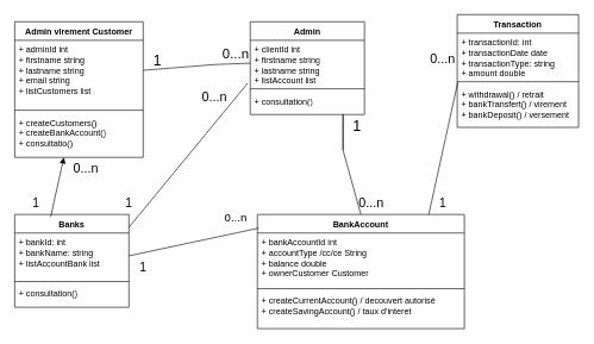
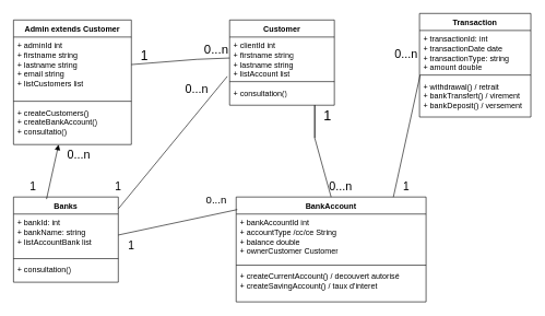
  <mxCell id="0" />
  <mxCell id="1" parent="0" />
  <mxCell id="2" value="Transaction" style="swimlane;fontStyle=1;align=center;verticalAlign=top;childLayout=stackLayout;horizontal=1;startSize=26;horizontalStack=0;resizeParent=1;resizeParentMax=0;resizeLast=0;collapsible=1;marginBottom=0;whiteSpace=wrap;html=1;" parent="1" vertex="1"><mxGeometry x="640" y="20" width="170" height="158" as="geometry" /></mxCell>
  <mxCell id="3" value="+ transactionId: int&lt;div&gt;+ transactionDate date&lt;/div&gt;&lt;div&gt;+ transactionType: string&lt;/div&gt;&lt;div&gt;+ amount double&lt;/div&gt;" style="text;strokeColor=none;fillColor=none;align=left;verticalAlign=top;spacingLeft=4;spacingRight=4;overflow=hidden;rotatable=0;points=[[0,0.5],[1,0.5]];portConstraint=eastwest;whiteSpace=wrap;html=1;" parent="2" vertex="1"><mxGeometry y="26" width="170" height="64" as="geometry" /></mxCell>
  <mxCell id="4" value="" style="line;strokeWidth=1;fillColor=none;align=left;verticalAlign=middle;spacingTop=-1;spacingLeft=3;spacingRight=3;rotatable=0;labelPosition=right;points=[];portConstraint=eastwest;strokeColor=inherit;" parent="2" vertex="1"><mxGeometry y="90" width="170" height="8" as="geometry" /></mxCell>
  <mxCell id="5" value="+ withdrawal() / retrait&lt;div&gt;+ bankTransfert() / virement&lt;/div&gt;&lt;div&gt;+ bankDeposit() / versement&lt;/div&gt;" style="text;strokeColor=none;fillColor=none;align=left;verticalAlign=top;spacingLeft=4;spacingRight=4;overflow=hidden;rotatable=0;points=[[0,0.5],[1,0.5]];portConstraint=eastwest;whiteSpace=wrap;html=1;" parent="2" vertex="1"><mxGeometry y="98" width="170" height="60" as="geometry" /></mxCell>
- <mxCell id="6" value="Admin" style="swimlane;fontStyle=1;align=center;verticalAlign=top;childLayout=stackLayout;horizontal=1;startSize=26;horizontalStack=0;resizeParent=1;resizeParentMax=0;resizeLast=0;collapsible=1;marginBottom=0;whiteSpace=wrap;html=1;" parent="1" vertex="1"><mxGeometry x="350" y="30" width="160" height="130" as="geometry" /></mxCell>
+ <mxCell id="6" value="Customer" style="swimlane;fontStyle=1;align=center;verticalAlign=top;childLayout=stackLayout;horizontal=1;startSize=26;horizontalStack=0;resizeParent=1;resizeParentMax=0;resizeLast=0;collapsible=1;marginBottom=0;whiteSpace=wrap;html=1;" parent="1" vertex="1"><mxGeometry x="350" y="30" width="160" height="130" as="geometry" /></mxCell>
  <mxCell id="7" value="+ clientId int&lt;div&gt;+ firstname string&lt;/div&gt;&lt;div&gt;+ lastname string&lt;/div&gt;&lt;div&gt;+ listAccount list&lt;/div&gt;" style="text;strokeColor=none;fillColor=none;align=left;verticalAlign=top;spacingLeft=4;spacingRight=4;overflow=hidden;rotatable=0;points=[[0,0.5],[1,0.5]];portConstraint=eastwest;whiteSpace=wrap;html=1;" parent="6" vertex="1"><mxGeometry y="26" width="160" height="64" as="geometry" /></mxCell>
  <mxCell id="8" value="" style="line;strokeWidth=1;fillColor=none;align=left;verticalAlign=middle;spacingTop=-1;spacingLeft=3;spacingRight=3;rotatable=0;labelPosition=right;points=[];portConstraint=eastwest;strokeColor=inherit;" parent="6" vertex="1"><mxGeometry y="90" width="160" height="8" as="geometry" /></mxCell>
  <mxCell id="9" value="+ consultation()" style="text;strokeColor=none;fillColor=none;align=left;verticalAlign=top;spacingLeft=4;spacingRight=4;overflow=hidden;rotatable=0;points=[[0,0.5],[1,0.5]];portConstraint=eastwest;whiteSpace=wrap;html=1;" parent="6" vertex="1"><mxGeometry y="98" width="160" height="32" as="geometry" /></mxCell>
  <mxCell id="10" value="BankAccount" style="swimlane;fontStyle=1;align=center;verticalAlign=top;childLayout=stackLayout;horizontal=1;startSize=26;horizontalStack=0;resizeParent=1;resizeParentMax=0;resizeLast=0;collapsible=1;marginBottom=0;whiteSpace=wrap;html=1;" parent="1" vertex="1"><mxGeometry x="360" y="300" width="290" height="160" as="geometry" /></mxCell>
  <mxCell id="11" value="&lt;div&gt;+ bankAccountId int&lt;/div&gt;+ accountType /cc/ce String&lt;div&gt;+ balance double&lt;/div&gt;&lt;div&gt;+ ownerCustomer Customer&lt;/div&gt;" style="text;strokeColor=none;fillColor=none;align=left;verticalAlign=top;spacingLeft=4;spacingRight=4;overflow=hidden;rotatable=0;points=[[0,0.5],[1,0.5]];portConstraint=eastwest;whiteSpace=wrap;html=1;" parent="10" vertex="1"><mxGeometry y="26" width="290" height="74" as="geometry" /></mxCell>
  <mxCell id="12" value="" style="line;strokeWidth=1;fillColor=none;align=left;verticalAlign=middle;spacingTop=-1;spacingLeft=3;spacingRight=3;rotatable=0;labelPosition=right;points=[];portConstraint=eastwest;strokeColor=inherit;" parent="10" vertex="1"><mxGeometry y="100" width="290" height="8" as="geometry" /></mxCell>
  <mxCell id="13" value="+ createCurrentAccount() / decouvert autorisé&lt;div&gt;+ createSavingAccount() / taux d'interet&lt;/div&gt;" style="text;strokeColor=none;fillColor=none;align=left;verticalAlign=top;spacingLeft=4;spacingRight=4;overflow=hidden;rotatable=0;points=[[0,0.5],[1,0.5]];portConstraint=eastwest;whiteSpace=wrap;html=1;" parent="10" vertex="1"><mxGeometry y="108" width="290" height="52" as="geometry" /></mxCell>
- <mxCell id="14" value="Admin virement Customer" style="swimlane;fontStyle=1;align=center;verticalAlign=top;childLayout=stackLayout;horizontal=1;startSize=26;horizontalStack=0;resizeParent=1;resizeParentMax=0;resizeLast=0;collapsible=1;marginBottom=0;whiteSpace=wrap;html=1;" parent="1" vertex="1"><mxGeometry x="20" y="30" width="180" height="190" as="geometry" /></mxCell>
+ <mxCell id="14" value="Admin extends Customer" style="swimlane;fontStyle=1;align=center;verticalAlign=top;childLayout=stackLayout;horizontal=1;startSize=26;horizontalStack=0;resizeParent=1;resizeParentMax=0;resizeLast=0;collapsible=1;marginBottom=0;whiteSpace=wrap;html=1;" parent="1" vertex="1"><mxGeometry x="20" y="30" width="180" height="190" as="geometry" /></mxCell>
  <mxCell id="15" value="+ adminId int&lt;div&gt;+ firstname string&lt;/div&gt;&lt;div&gt;+ lastname string&lt;/div&gt;&lt;div&gt;+ email string&lt;/div&gt;&lt;div&gt;+ listCustomers list&lt;/div&gt;" style="text;strokeColor=none;fillColor=none;align=left;verticalAlign=top;spacingLeft=4;spacingRight=4;overflow=hidden;rotatable=0;points=[[0,0.5],[1,0.5]];portConstraint=eastwest;whiteSpace=wrap;html=1;" parent="14" vertex="1"><mxGeometry y="26" width="180" height="94" as="geometry" /></mxCell>
  <mxCell id="16" value="" style="line;strokeWidth=1;fillColor=none;align=left;verticalAlign=middle;spacingTop=-1;spacingLeft=3;spacingRight=3;rotatable=0;labelPosition=right;points=[];portConstraint=eastwest;strokeColor=inherit;" parent="14" vertex="1"><mxGeometry y="120" width="180" height="8" as="geometry" /></mxCell>
  <mxCell id="17" value="+ createCustomers()&lt;div&gt;+ createBankAccount()&lt;/div&gt;&lt;div&gt;+ consultatio()&lt;/div&gt;" style="text;strokeColor=none;fillColor=none;align=left;verticalAlign=top;spacingLeft=4;spacingRight=4;overflow=hidden;rotatable=0;points=[[0,0.5],[1,0.5]];portConstraint=eastwest;whiteSpace=wrap;html=1;" parent="14" vertex="1"><mxGeometry y="128" width="180" height="62" as="geometry" /></mxCell>
  <mxCell id="18" value="" style="endArrow=none;html=1;rounded=0;entryX=0.005;entryY=-0.058;entryDx=0;entryDy=0;entryPerimeter=0;exitX=0.828;exitY=0;exitDx=0;exitDy=0;exitPerimeter=0;" parent="1" source="10" target="5" edge="1"><mxGeometry width="50" height="50" relative="1" as="geometry"><mxPoint x="510" y="100" as="sourcePoint" /><mxPoint x="560" y="50" as="targetPoint" /></mxGeometry></mxCell>
  <mxCell id="19" value="" style="endArrow=none;html=1;rounded=0;entryX=0.5;entryY=0;entryDx=0;entryDy=0;" parent="1" target="10" edge="1"><mxGeometry width="50" height="50" relative="1" as="geometry"><mxPoint x="480" y="210" as="sourcePoint" /><mxPoint x="510" y="180" as="targetPoint" /><Array as="points"><mxPoint x="480" y="160" /><mxPoint x="480" y="210" /></Array></mxGeometry></mxCell>
  <mxCell id="20" value="" style="endArrow=none;html=1;rounded=0;entryX=0;entryY=0.5;entryDx=0;entryDy=0;exitX=0;exitY=1;exitDx=0;exitDy=0;strokeColor=default;" parent="1" source="23" target="7" edge="1"><mxGeometry width="50" height="50" relative="1" as="geometry"><mxPoint x="240" y="110" as="sourcePoint" /><mxPoint x="290" y="60" as="targetPoint" /></mxGeometry></mxCell>
  <mxCell id="21" value="&lt;font style=&quot;font-size: 20px;&quot;&gt;1&lt;/font&gt;" style="text;strokeColor=none;align=center;fillColor=none;html=1;verticalAlign=middle;whiteSpace=wrap;rounded=0;" parent="1" vertex="1"><mxGeometry x="190" y="68" width="60" height="30" as="geometry" /></mxCell>
  <mxCell id="22" value="" style="endArrow=none;html=1;rounded=0;entryX=0;entryY=1;entryDx=0;entryDy=0;strokeColor=default;" parent="1" target="23" edge="1"><mxGeometry width="50" height="50" relative="1" as="geometry"><mxPoint x="200" y="98" as="sourcePoint" /><mxPoint x="350" y="88" as="targetPoint" /></mxGeometry></mxCell>
  <mxCell id="23" value="&lt;font style=&quot;font-size: 19px;&quot;&gt;0...n&lt;/font&gt;" style="text;strokeColor=none;align=center;fillColor=none;html=1;verticalAlign=middle;whiteSpace=wrap;rounded=0;" parent="1" vertex="1"><mxGeometry x="300" y="60" width="60" height="30" as="geometry" /></mxCell>
  <mxCell id="24" value="&lt;font style=&quot;font-size: 21px;&quot;&gt;1&lt;/font&gt;" style="text;strokeColor=none;align=center;fillColor=none;html=1;verticalAlign=middle;whiteSpace=wrap;rounded=0;" parent="1" vertex="1"><mxGeometry x="470" y="160" width="60" height="30" as="geometry" /></mxCell>
  <mxCell id="25" value="&lt;font style=&quot;font-size: 18px;&quot;&gt;0...n&lt;/font&gt;" style="text;strokeColor=none;align=center;fillColor=none;html=1;verticalAlign=middle;whiteSpace=wrap;rounded=0;" parent="1" vertex="1"><mxGeometry x="490" y="270" width="60" height="30" as="geometry" /></mxCell>
  <mxCell id="26" value="&lt;font style=&quot;font-size: 17px;&quot;&gt;1&lt;/font&gt;" style="text;strokeColor=none;align=center;fillColor=none;html=1;verticalAlign=middle;whiteSpace=wrap;rounded=0;" parent="1" vertex="1"><mxGeometry x="590" y="270" width="60" height="30" as="geometry" /></mxCell>
  <mxCell id="27" value="&lt;font style=&quot;font-size: 18px;&quot;&gt;0...n&lt;/font&gt;" style="text;strokeColor=none;align=center;fillColor=none;html=1;verticalAlign=middle;whiteSpace=wrap;rounded=0;" parent="1" vertex="1"><mxGeometry x="590" y="68" width="60" height="30" as="geometry" /></mxCell>
  <mxCell id="28" value="Banks" style="swimlane;fontStyle=1;align=center;verticalAlign=top;childLayout=stackLayout;horizontal=1;startSize=26;horizontalStack=0;resizeParent=1;resizeParentMax=0;resizeLast=0;collapsible=1;marginBottom=0;whiteSpace=wrap;html=1;" vertex="1" parent="1"><mxGeometry x="20" y="300" width="160" height="130" as="geometry" /></mxCell>
  <mxCell id="29" value="+ bankId: int&lt;div&gt;+ bankName: string&lt;/div&gt;&lt;div&gt;+ listAccountBank list&lt;/div&gt;" style="text;strokeColor=none;fillColor=none;align=left;verticalAlign=top;spacingLeft=4;spacingRight=4;overflow=hidden;rotatable=0;points=[[0,0.5],[1,0.5]];portConstraint=eastwest;whiteSpace=wrap;html=1;" vertex="1" parent="28"><mxGeometry y="26" width="160" height="64" as="geometry" /></mxCell>
  <mxCell id="30" value="" style="line;strokeWidth=1;fillColor=none;align=left;verticalAlign=middle;spacingTop=-1;spacingLeft=3;spacingRight=3;rotatable=0;labelPosition=right;points=[];portConstraint=eastwest;strokeColor=inherit;" vertex="1" parent="28"><mxGeometry y="90" width="160" height="8" as="geometry" /></mxCell>
  <mxCell id="31" value="+ consultation()" style="text;strokeColor=none;fillColor=none;align=left;verticalAlign=top;spacingLeft=4;spacingRight=4;overflow=hidden;rotatable=0;points=[[0,0.5],[1,0.5]];portConstraint=eastwest;whiteSpace=wrap;html=1;" vertex="1" parent="28"><mxGeometry y="98" width="160" height="32" as="geometry" /></mxCell>
  <mxCell id="32" value="" style="endArrow=none;html=1;rounded=0;entryX=-0.022;entryY=0.938;entryDx=0;entryDy=0;strokeColor=default;entryPerimeter=0;" edge="1" parent="1" target="7"><mxGeometry width="50" height="50" relative="1" as="geometry"><mxPoint x="180" y="318" as="sourcePoint" /><mxPoint x="280" y="310" as="targetPoint" /></mxGeometry></mxCell>
  <mxCell id="33" value="&lt;font style=&quot;font-size: 17px;&quot;&gt;1&lt;/font&gt;" style="text;strokeColor=none;align=center;fillColor=none;html=1;verticalAlign=middle;whiteSpace=wrap;rounded=0;" vertex="1" parent="1"><mxGeometry x="150" y="270" width="60" height="30" as="geometry" /></mxCell>
  <mxCell id="34" value="&lt;font style=&quot;font-size: 18px;&quot;&gt;0...n&lt;/font&gt;" style="text;strokeColor=none;align=center;fillColor=none;html=1;verticalAlign=middle;whiteSpace=wrap;rounded=0;" vertex="1" parent="1"><mxGeometry x="270" y="120" width="60" height="30" as="geometry" /></mxCell>
  <mxCell id="35" value="" style="endArrow=none;html=1;rounded=0;entryX=0.006;entryY=0.12;entryDx=0;entryDy=0;strokeColor=default;entryPerimeter=0;exitX=1;exitY=0.5;exitDx=0;exitDy=0;" edge="1" parent="1" source="29" target="10"><mxGeometry width="50" height="50" relative="1" as="geometry"><mxPoint x="250" y="350" as="sourcePoint" /><mxPoint x="416" y="148" as="targetPoint" /></mxGeometry></mxCell>
  <mxCell id="36" value="&lt;font style=&quot;font-size: 17px;&quot;&gt;1&lt;/font&gt;" style="text;strokeColor=none;align=center;fillColor=none;html=1;verticalAlign=middle;whiteSpace=wrap;rounded=0;" vertex="1" parent="1"><mxGeometry x="170" y="360" width="60" height="30" as="geometry" /></mxCell>
  <mxCell id="37" value="&lt;font style=&quot;font-size: 16px;&quot;&gt;0...n&lt;/font&gt;" style="text;strokeColor=none;align=center;fillColor=none;html=1;verticalAlign=middle;whiteSpace=wrap;rounded=0;" vertex="1" parent="1"><mxGeometry x="300" y="290" width="60" height="30" as="geometry" /></mxCell>
  <mxCell id="38" value="" style="endArrow=block;html=1;rounded=0;strokeColor=default;exitX=0.315;exitY=0.025;exitDx=0;exitDy=0;exitPerimeter=0;" edge="1" parent="1" source="28" target="14"><mxGeometry width="50" height="50" relative="1" as="geometry"><mxPoint x="190" y="328" as="sourcePoint" /><mxPoint x="356" y="126" as="targetPoint" /></mxGeometry></mxCell>
  <mxCell id="39" value="&lt;font style=&quot;font-size: 17px;&quot;&gt;1&lt;/font&gt;" style="text;strokeColor=none;align=center;fillColor=none;html=1;verticalAlign=middle;whiteSpace=wrap;rounded=0;" vertex="1" parent="1"><mxGeometry x="20" y="270" width="60" height="30" as="geometry" /></mxCell>
  <mxCell id="40" value="&lt;font style=&quot;font-size: 18px;&quot;&gt;0...n&lt;/font&gt;" style="text;strokeColor=none;align=center;fillColor=none;html=1;verticalAlign=middle;whiteSpace=wrap;rounded=0;" vertex="1" parent="1"><mxGeometry x="90" y="220" width="60" height="30" as="geometry" /></mxCell>
